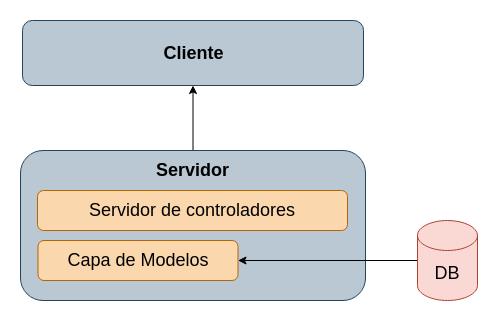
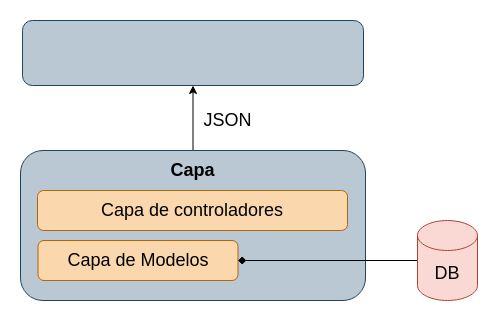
  <mxCell id="0" />
  <mxCell id="1" parent="0" />
  <mxCell id="2" value="" style="rounded=1;whiteSpace=wrap;html=1;fillColor=#bac8d3;strokeColor=#23445d;fontSize=18;" parent="1" vertex="1"><mxGeometry x="22" y="20" width="341" height="65" as="geometry" /></mxCell>
  <mxCell id="3" value="" style="edgeStyle=orthogonalEdgeStyle;rounded=0;orthogonalLoop=1;jettySize=auto;html=1;fontSize=18;" parent="1" source="4" target="2" edge="1"><mxGeometry relative="1" as="geometry" /></mxCell>
  <mxCell id="4" value="" style="rounded=1;whiteSpace=wrap;html=1;fillColor=#bac8d3;strokeColor=#23445d;fontSize=18;" parent="1" vertex="1"><mxGeometry x="20" y="150" width="345" height="150" as="geometry" /></mxCell>
- <mxCell id="5" value="Cliente" style="text;html=1;align=center;verticalAlign=middle;resizable=0;points=[];autosize=1;strokeColor=none;fillColor=none;fontStyle=1;fontSize=18;" parent="1" vertex="1"><mxGeometry x="152.5" y="32.5" width="80" height="40" as="geometry" /></mxCell>
- <mxCell id="6" value="Servidor" style="text;html=1;align=center;verticalAlign=middle;resizable=0;points=[];autosize=1;strokeColor=none;fillColor=none;fontStyle=1;fontSize=18;" parent="1" vertex="1"><mxGeometry x="142" y="150" width="100" height="40" as="geometry" /></mxCell>
- <mxCell id="8" value="Servidor de controladores" style="rounded=1;whiteSpace=wrap;html=1;fillColor=#fad7ac;strokeColor=#b46504;fontSize=18;" parent="1" vertex="1"><mxGeometry x="37" y="190" width="310" height="40" as="geometry" /></mxCell>
+ <mxCell id="6" value="Capa" style="text;html=1;align=center;verticalAlign=middle;resizable=0;points=[];autosize=1;strokeColor=none;fillColor=none;fontStyle=1;fontSize=18;" parent="1" vertex="1"><mxGeometry x="142" y="150" width="100" height="40" as="geometry" /></mxCell>
+ <mxCell id="7" value="JSON" style="text;html=1;align=center;verticalAlign=middle;resizable=0;points=[];autosize=1;strokeColor=none;fillColor=none;fontSize=18;" parent="1" vertex="1"><mxGeometry x="192" y="100" width="70" height="40" as="geometry" /></mxCell>
+ <mxCell id="8" value="Capa de controladores" style="rounded=1;whiteSpace=wrap;html=1;fillColor=#fad7ac;strokeColor=#b46504;fontSize=18;" parent="1" vertex="1"><mxGeometry x="37" y="190" width="310" height="40" as="geometry" /></mxCell>
  <mxCell id="9" value="Capa de Modelos" style="rounded=1;whiteSpace=wrap;html=1;fillColor=#fad7ac;strokeColor=#b46504;fontSize=18;" parent="1" vertex="1"><mxGeometry x="37.5" y="240" width="200" height="40" as="geometry" /></mxCell>
- <mxCell id="10" style="edgeStyle=orthogonalEdgeStyle;rounded=0;orthogonalLoop=1;jettySize=auto;html=1;fontSize=18;" parent="1" source="11" target="9" edge="1"><mxGeometry relative="1" as="geometry" /></mxCell>
+ <mxCell id="10" style="edgeStyle=orthogonalEdgeStyle;rounded=0;orthogonalLoop=1;jettySize=auto;html=1;fontSize=18;endArrow=diamond;" parent="1" source="11" target="9" edge="1"><mxGeometry relative="1" as="geometry" /></mxCell>
  <mxCell id="11" value="DB" style="shape=cylinder3;whiteSpace=wrap;html=1;boundedLbl=1;backgroundOutline=1;size=15;fillColor=#fad9d5;strokeColor=#ae4132;fontSize=18;" parent="1" vertex="1"><mxGeometry x="417" y="220" width="60" height="80" as="geometry" /></mxCell>
